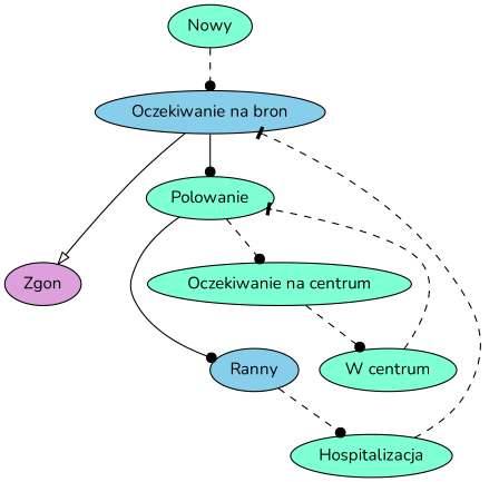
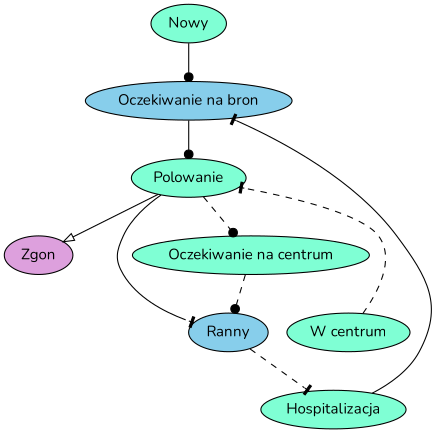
  digraph {
    fontname=Nunito
    node [fillcolor=aquamarine fontname=Nunito style=filled]
    edge [arrowhead=dot fontname=Nunito style=dashed]
    "Oczekiwanie na bron" [fillcolor=skyblue]
    Nowy
    Polowanie
    Zgon [fillcolor=plum]
    Ranny [fillcolor=skyblue]
    "Oczekiwanie na centrum"
    Hospitalizacja
    "W centrum"
    "Oczekiwanie na bron" -> Polowanie [style=solid]
-   Nowy -> "Oczekiwanie na bron"
-   "Oczekiwanie na bron" -> Zgon [arrowhead=onormal style=solid]
-   Polowanie -> Ranny [style=solid]
+   Nowy -> "Oczekiwanie na bron" [style=solid]
+   Polowanie -> Zgon [arrowhead=onormal style=solid]
+   Polowanie -> Ranny [arrowhead=tee style=solid]
    Polowanie -> "Oczekiwanie na centrum"
-   Ranny -> Hospitalizacja
-   "Oczekiwanie na centrum" -> "W centrum"
-   Hospitalizacja -> "Oczekiwanie na bron" [arrowhead=tee]
+   Ranny -> Hospitalizacja [arrowhead=tee]
+   "Oczekiwanie na centrum" -> Ranny
+   Hospitalizacja -> "Oczekiwanie na bron" [arrowhead=tee style=solid]
    "W centrum" -> Polowanie [arrowhead=tee]
  }
